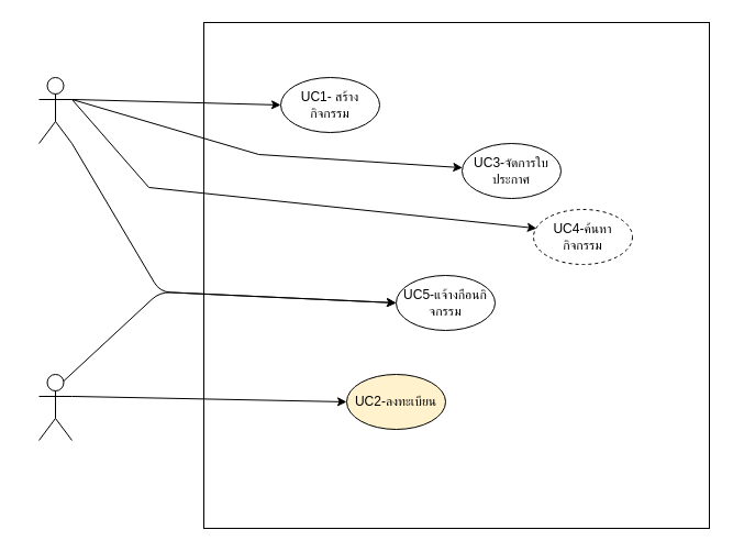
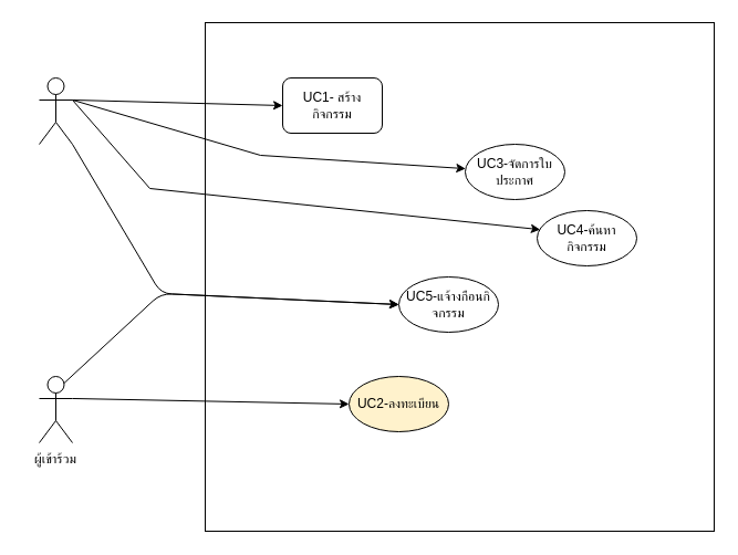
  <mxCell id="0" />
  <mxCell id="1" parent="0" />
  <mxCell id="2" value="" style="whiteSpace=wrap;html=1;aspect=fixed;" vertex="1" parent="1"><mxGeometry x="185" y="20" width="460" height="460" as="geometry" /></mxCell>
  <mxCell id="3" style="edgeStyle=none;html=1;exitX=1;exitY=1;exitDx=0;exitDy=0;exitPerimeter=0;entryX=0;entryY=0.5;entryDx=0;entryDy=0;" edge="1" parent="1" source="4" target="10"><mxGeometry relative="1" as="geometry"><Array as="points"><mxPoint x="145" y="265" /></Array></mxGeometry></mxCell>
  <mxCell id="4" value="Actor" style="shape=umlActor;verticalLabelPosition=bottom;verticalAlign=top;outlineConnect=0;html=1;fontColor=none;noLabel=1;" vertex="1" parent="1"><mxGeometry x="35" y="70" width="30" height="60" as="geometry" /></mxCell>
  <mxCell id="5" style="edgeStyle=none;html=1;exitX=0.75;exitY=0.1;exitDx=0;exitDy=0;exitPerimeter=0;entryX=0;entryY=0.5;entryDx=0;entryDy=0;" edge="1" parent="1" source="6" target="10"><mxGeometry relative="1" as="geometry"><Array as="points"><mxPoint x="145" y="265" /></Array></mxGeometry></mxCell>
  <mxCell id="6" value="Actor" style="shape=umlActor;verticalLabelPosition=bottom;verticalAlign=top;html=1;outlineConnect=0;fontColor=none;noLabel=1;" vertex="1" parent="1"><mxGeometry x="35" y="340" width="30" height="60" as="geometry" /></mxCell>
- <mxCell id="7" value="UC1- สร้างกิจกรรม" style="ellipse;whiteSpace=wrap;html=1;" vertex="1" parent="1"><mxGeometry x="255" y="70" width="90" height="50" as="geometry" /></mxCell>
+ <mxCell id="7" value="UC1- สร้างกิจกรรม" style="whiteSpace=wrap;html=1;rounded=1;" vertex="1" parent="1"><mxGeometry x="255" y="70" width="90" height="50" as="geometry" /></mxCell>
  <mxCell id="8" value="UC3-จัดการใบประกาศ" style="ellipse;whiteSpace=wrap;html=1;" vertex="1" parent="1"><mxGeometry x="420" y="130" width="90" height="50" as="geometry" /></mxCell>
- <mxCell id="9" value="UC4-ค้นหากิจกรรม" style="ellipse;whiteSpace=wrap;html=1;dashed=1;" vertex="1" parent="1"><mxGeometry x="485" y="190" width="90" height="50" as="geometry" /></mxCell>
+ <mxCell id="9" value="UC4-ค้นหากิจกรรม" style="ellipse;whiteSpace=wrap;html=1;" vertex="1" parent="1"><mxGeometry x="485" y="190" width="90" height="50" as="geometry" /></mxCell>
  <mxCell id="10" value="UC5-แจ้างกือนกิจกรรม" style="ellipse;whiteSpace=wrap;html=1;" vertex="1" parent="1"><mxGeometry x="360" y="250" width="90" height="50" as="geometry" /></mxCell>
  <mxCell id="11" value="UC2-ลงทะเบียน" style="ellipse;whiteSpace=wrap;html=1;fillColor=#fff2cc;" vertex="1" parent="1"><mxGeometry x="315" y="340" width="90" height="50" as="geometry" /></mxCell>
  <mxCell id="12" value="" style="endArrow=classic;html=1;rounded=0;exitX=1;exitY=0.333;exitDx=0;exitDy=0;exitPerimeter=0;entryX=0;entryY=0.5;entryDx=0;entryDy=0;" edge="1" parent="1" source="4" target="7"><mxGeometry width="50" height="50" relative="1" as="geometry"><mxPoint x="105" y="100" as="sourcePoint" /><mxPoint x="155" y="50" as="targetPoint" /></mxGeometry></mxCell>
  <mxCell id="13" value="" style="endArrow=classic;html=1;rounded=0;exitX=1;exitY=0.333;exitDx=0;exitDy=0;exitPerimeter=0;" edge="1" parent="1" source="4" target="8"><mxGeometry width="50" height="50" relative="1" as="geometry"><mxPoint x="75" y="115" as="sourcePoint" /><mxPoint x="265" y="120" as="targetPoint" /><Array as="points"><mxPoint x="235" y="140" /></Array></mxGeometry></mxCell>
  <mxCell id="14" value="" style="endArrow=classic;html=1;rounded=0;exitX=1;exitY=0.333;exitDx=0;exitDy=0;exitPerimeter=0;entryX=0.031;entryY=0.344;entryDx=0;entryDy=0;entryPerimeter=0;" edge="1" parent="1" source="4" target="9"><mxGeometry width="50" height="50" relative="1" as="geometry"><mxPoint x="135" y="205" as="sourcePoint" /><mxPoint x="325" y="210" as="targetPoint" /><Array as="points"><mxPoint x="135" y="170" /></Array></mxGeometry></mxCell>
  <mxCell id="15" value="" style="endArrow=classic;html=1;exitX=1;exitY=0.333;exitDx=0;exitDy=0;exitPerimeter=0;entryX=0;entryY=0.5;entryDx=0;entryDy=0;" edge="1" parent="1" source="6" target="11"><mxGeometry width="50" height="50" relative="1" as="geometry"><mxPoint x="105" y="340" as="sourcePoint" /><mxPoint x="155" y="290" as="targetPoint" /></mxGeometry></mxCell>
+ <mxCell id="16" value="ผู้เข้าร้วม" style="text;html=1;strokeColor=none;fillColor=none;align=center;verticalAlign=middle;whiteSpace=wrap;rounded=0;fontColor=default;" vertex="1" parent="1"><mxGeometry x="20" y="400" width="60" height="30" as="geometry" /></mxCell>
